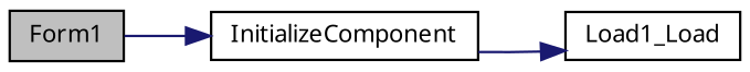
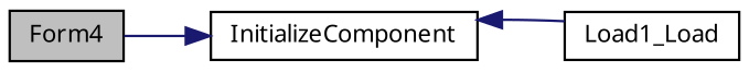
  digraph {
    fontname="Noto Sans"
    rankdir=LR
    node [color=black fillcolor=white fontname="Noto Sans" fontsize=10 shape=record style=filled]
    edge [color=midnightblue fontname="Noto Sans" fontsize=10 labelfontname=Helvetica labelfontsize=10 style=solid]
-   n1 [fillcolor=grey75 fontcolor=black height=0.2 label=Form1 width=0.4]
+   n1 [fillcolor=grey75 fontcolor=black height=0.2 label=Form4 width=0.4]
    n2 [height=0.2 label=InitializeComponent width=0.4]
    n3 [height=0.2 label=Load1_Load width=0.4]
    n1 -> n2
-   n2 -> n3
+   n3 -> n2
  }
